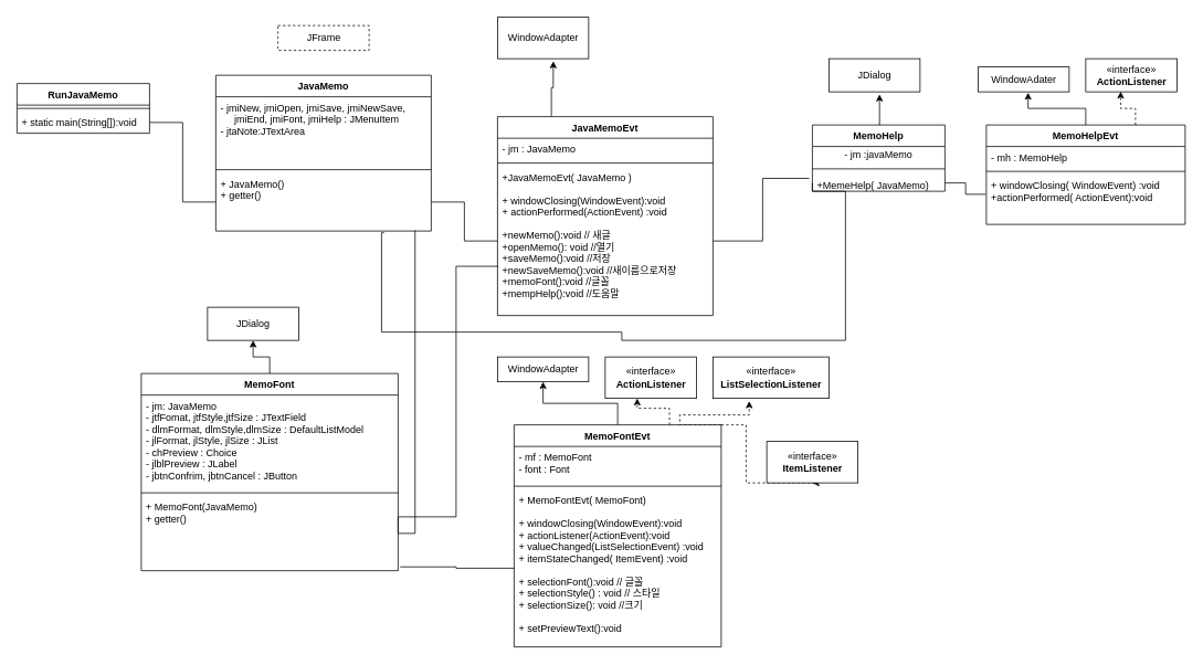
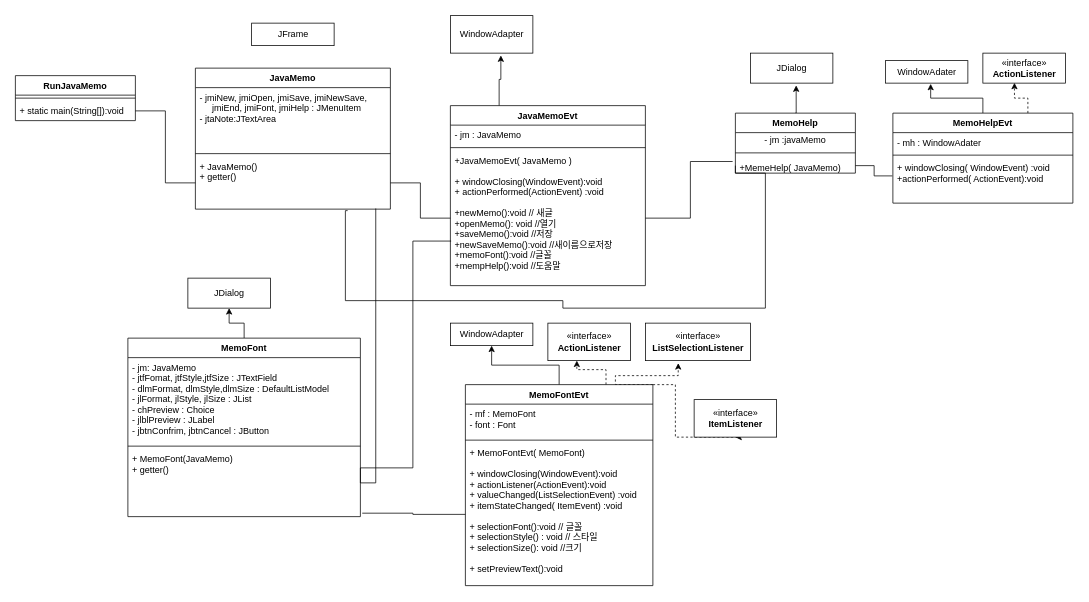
  <mxCell id="0" />
  <mxCell id="1" parent="0" />
  <mxCell id="2" value="RunJavaMemo" style="swimlane;fontStyle=1;align=center;verticalAlign=top;childLayout=stackLayout;horizontal=1;startSize=26;horizontalStack=0;resizeParent=1;resizeParentMax=0;resizeLast=0;collapsible=1;marginBottom=0;" parent="1" vertex="1"><mxGeometry x="20" y="100" width="160" height="60" as="geometry" /></mxCell>
  <mxCell id="3" value="" style="line;strokeWidth=1;fillColor=none;align=left;verticalAlign=middle;spacingTop=-1;spacingLeft=3;spacingRight=3;rotatable=0;labelPosition=right;points=[];portConstraint=eastwest;" parent="2" vertex="1"><mxGeometry y="26" width="160" height="8" as="geometry" /></mxCell>
  <mxCell id="4" value="+ static main(String[]):void" style="text;strokeColor=none;fillColor=none;align=left;verticalAlign=top;spacingLeft=4;spacingRight=4;overflow=hidden;rotatable=0;points=[[0,0.5],[1,0.5]];portConstraint=eastwest;" parent="2" vertex="1"><mxGeometry y="34" width="160" height="26" as="geometry" /></mxCell>
- <mxCell id="5" value="JFrame" style="html=1;dashed=1;" parent="1" vertex="1"><mxGeometry x="335" y="30" width="110" height="30" as="geometry" /></mxCell>
+ <mxCell id="5" value="JFrame" style="html=1;" parent="1" vertex="1"><mxGeometry x="335" y="30" width="110" height="30" as="geometry" /></mxCell>
  <mxCell id="6" value="JavaMemo" style="swimlane;fontStyle=1;align=center;verticalAlign=top;childLayout=stackLayout;horizontal=1;startSize=26;horizontalStack=0;resizeParent=1;resizeParentMax=0;resizeLast=0;collapsible=1;marginBottom=0;" parent="1" vertex="1"><mxGeometry x="260" y="90" width="260" height="188" as="geometry" /></mxCell>
  <mxCell id="7" value="- jmiNew, jmiOpen, jmiSave, jmiNewSave, &#10;     jmiEnd, jmiFont, jmiHelp : JMenuItem &#10;- jtaNote:JTextArea" style="text;strokeColor=none;fillColor=none;align=left;verticalAlign=top;spacingLeft=4;spacingRight=4;overflow=hidden;rotatable=0;points=[[0,0.5],[1,0.5]];portConstraint=eastwest;" parent="6" vertex="1"><mxGeometry y="26" width="260" height="84" as="geometry" /></mxCell>
  <mxCell id="8" value="" style="line;strokeWidth=1;fillColor=none;align=left;verticalAlign=middle;spacingTop=-1;spacingLeft=3;spacingRight=3;rotatable=0;labelPosition=right;points=[];portConstraint=eastwest;" parent="6" vertex="1"><mxGeometry y="110" width="260" height="8" as="geometry" /></mxCell>
  <mxCell id="9" value="+ JavaMemo()&#10;+ getter()" style="text;strokeColor=none;fillColor=none;align=left;verticalAlign=top;spacingLeft=4;spacingRight=4;overflow=hidden;rotatable=0;points=[[0,0.5],[1,0.5]];portConstraint=eastwest;" parent="6" vertex="1"><mxGeometry y="118" width="260" height="70" as="geometry" /></mxCell>
  <mxCell id="10" style="edgeStyle=orthogonalEdgeStyle;rounded=0;orthogonalLoop=1;jettySize=auto;html=1;exitX=1;exitY=0.5;exitDx=0;exitDy=0;entryX=0;entryY=0.5;entryDx=0;entryDy=0;endArrow=none;endFill=0;" parent="1" source="4" target="9" edge="1"><mxGeometry relative="1" as="geometry" /></mxCell>
  <mxCell id="11" value="WindowAdapter" style="html=1;" parent="1" vertex="1"><mxGeometry x="600" y="20" width="110" height="50" as="geometry" /></mxCell>
  <mxCell id="12" style="edgeStyle=orthogonalEdgeStyle;rounded=0;orthogonalLoop=1;jettySize=auto;html=1;exitX=0.25;exitY=0;exitDx=0;exitDy=0;entryX=0.612;entryY=1.061;entryDx=0;entryDy=0;entryPerimeter=0;endArrow=classic;endFill=1;" parent="1" source="13" target="11" edge="1"><mxGeometry relative="1" as="geometry" /></mxCell>
  <mxCell id="13" value="JavaMemoEvt" style="swimlane;fontStyle=1;align=center;verticalAlign=top;childLayout=stackLayout;horizontal=1;startSize=26;horizontalStack=0;resizeParent=1;resizeParentMax=0;resizeLast=0;collapsible=1;marginBottom=0;" parent="1" vertex="1"><mxGeometry x="600" y="140" width="260" height="240" as="geometry" /></mxCell>
  <mxCell id="14" value="- jm : JavaMemo" style="text;strokeColor=none;fillColor=none;align=left;verticalAlign=top;spacingLeft=4;spacingRight=4;overflow=hidden;rotatable=0;points=[[0,0.5],[1,0.5]];portConstraint=eastwest;" parent="13" vertex="1"><mxGeometry y="26" width="260" height="26" as="geometry" /></mxCell>
  <mxCell id="15" value="" style="line;strokeWidth=1;fillColor=none;align=left;verticalAlign=middle;spacingTop=-1;spacingLeft=3;spacingRight=3;rotatable=0;labelPosition=right;points=[];portConstraint=eastwest;" parent="13" vertex="1"><mxGeometry y="52" width="260" height="8" as="geometry" /></mxCell>
  <mxCell id="16" value="+JavaMemoEvt( JavaMemo )&#10;&#10;+ windowClosing(WindowEvent):void&#10;+ actionPerformed(ActionEvent) :void &#10;&#10;+newMemo():void // 새글&#10;+openMemo(): void //열기&#10;+saveMemo():void //저장&#10;+newSaveMemo():void //새이름으로저장&#10;+memoFont():void //글꼴&#10;+mempHelp():void //도움말" style="text;strokeColor=none;fillColor=none;align=left;verticalAlign=top;spacingLeft=4;spacingRight=4;overflow=hidden;rotatable=0;points=[[0,0.5],[1,0.5]];portConstraint=eastwest;" parent="13" vertex="1"><mxGeometry y="60" width="260" height="180" as="geometry" /></mxCell>
  <mxCell id="17" style="edgeStyle=orthogonalEdgeStyle;rounded=0;orthogonalLoop=1;jettySize=auto;html=1;exitX=1;exitY=0.5;exitDx=0;exitDy=0;endArrow=none;endFill=0;" parent="1" source="9" target="16" edge="1"><mxGeometry relative="1" as="geometry" /></mxCell>
  <mxCell id="18" value="JDialog" style="html=1;" parent="1" vertex="1"><mxGeometry x="250" y="370" width="110" height="40" as="geometry" /></mxCell>
  <mxCell id="19" style="edgeStyle=orthogonalEdgeStyle;rounded=0;orthogonalLoop=1;jettySize=auto;html=1;exitX=0.5;exitY=0;exitDx=0;exitDy=0;entryX=0.5;entryY=1;entryDx=0;entryDy=0;endArrow=classic;endFill=1;" parent="1" source="20" target="18" edge="1"><mxGeometry relative="1" as="geometry" /></mxCell>
  <mxCell id="20" value="MemoFont" style="swimlane;fontStyle=1;align=center;verticalAlign=top;childLayout=stackLayout;horizontal=1;startSize=26;horizontalStack=0;resizeParent=1;resizeParentMax=0;resizeLast=0;collapsible=1;marginBottom=0;" parent="1" vertex="1"><mxGeometry x="170" y="450" width="310" height="238" as="geometry" /></mxCell>
  <mxCell id="21" value="- jm: JavaMemo&#10;- jtfFomat, jtfStyle,jtfSize : JTextField&#10;- dlmFormat, dlmStyle,dlmSize : DefaultListModel&#10;- jlFormat, jlStyle, jlSize : JList&#10;- chPreview : Choice&#10;- jlblPreview : JLabel&#10;- jbtnConfrim, jbtnCancel : JButton" style="text;strokeColor=none;fillColor=none;align=left;verticalAlign=top;spacingLeft=4;spacingRight=4;overflow=hidden;rotatable=0;points=[[0,0.5],[1,0.5]];portConstraint=eastwest;" parent="20" vertex="1"><mxGeometry y="26" width="310" height="114" as="geometry" /></mxCell>
  <mxCell id="22" value="" style="line;strokeWidth=1;fillColor=none;align=left;verticalAlign=middle;spacingTop=-1;spacingLeft=3;spacingRight=3;rotatable=0;labelPosition=right;points=[];portConstraint=eastwest;" parent="20" vertex="1"><mxGeometry y="140" width="310" height="8" as="geometry" /></mxCell>
  <mxCell id="23" value="+ MemoFont(JavaMemo)&#10;+ getter()" style="text;strokeColor=none;fillColor=none;align=left;verticalAlign=top;spacingLeft=4;spacingRight=4;overflow=hidden;rotatable=0;points=[[0,0.5],[1,0.5]];portConstraint=eastwest;" parent="20" vertex="1"><mxGeometry y="148" width="310" height="90" as="geometry" /></mxCell>
  <mxCell id="24" style="edgeStyle=orthogonalEdgeStyle;rounded=0;orthogonalLoop=1;jettySize=auto;html=1;exitX=1;exitY=0.5;exitDx=0;exitDy=0;entryX=0.004;entryY=0.67;entryDx=0;entryDy=0;entryPerimeter=0;endArrow=none;endFill=0;" parent="1" source="23" target="16" edge="1"><mxGeometry relative="1" as="geometry"><Array as="points"><mxPoint x="550" y="623" /><mxPoint x="550" y="321" /></Array></mxGeometry></mxCell>
  <mxCell id="25" style="edgeStyle=orthogonalEdgeStyle;rounded=0;orthogonalLoop=1;jettySize=auto;html=1;entryX=0.925;entryY=0.988;entryDx=0;entryDy=0;entryPerimeter=0;endArrow=none;endFill=0;" parent="1" source="23" target="9" edge="1"><mxGeometry relative="1" as="geometry" /></mxCell>
  <mxCell id="26" value="WindowAdapter" style="html=1;" parent="1" vertex="1"><mxGeometry x="600" y="430" width="110" height="30" as="geometry" /></mxCell>
  <mxCell id="27" value="«interface»&lt;br&gt;&lt;b&gt;ActionListener&lt;/b&gt;" style="html=1;" parent="1" vertex="1"><mxGeometry x="730" y="430" width="110" height="50" as="geometry" /></mxCell>
  <mxCell id="28" style="edgeStyle=orthogonalEdgeStyle;rounded=0;orthogonalLoop=1;jettySize=auto;html=1;exitX=0.5;exitY=0;exitDx=0;exitDy=0;entryX=0.5;entryY=1;entryDx=0;entryDy=0;endArrow=classic;endFill=1;" parent="1" source="32" target="26" edge="1"><mxGeometry relative="1" as="geometry" /></mxCell>
  <mxCell id="29" style="edgeStyle=orthogonalEdgeStyle;rounded=0;orthogonalLoop=1;jettySize=auto;html=1;exitX=0.75;exitY=0;exitDx=0;exitDy=0;entryX=0.351;entryY=0.999;entryDx=0;entryDy=0;entryPerimeter=0;endArrow=classic;endFill=1;dashed=1;" parent="1" source="32" target="27" edge="1"><mxGeometry relative="1" as="geometry" /></mxCell>
  <mxCell id="30" style="edgeStyle=orthogonalEdgeStyle;rounded=0;orthogonalLoop=1;jettySize=auto;html=1;exitX=1;exitY=0;exitDx=0;exitDy=0;entryX=0.313;entryY=1.068;entryDx=0;entryDy=0;entryPerimeter=0;dashed=1;endArrow=classic;endFill=1;" parent="1" source="32" target="36" edge="1"><mxGeometry relative="1" as="geometry"><Array as="points"><mxPoint x="820" y="500" /><mxPoint x="904" y="500" /></Array></mxGeometry></mxCell>
  <mxCell id="31" style="edgeStyle=orthogonalEdgeStyle;rounded=0;orthogonalLoop=1;jettySize=auto;html=1;exitX=1;exitY=0;exitDx=0;exitDy=0;entryX=0.5;entryY=1;entryDx=0;entryDy=0;dashed=1;endArrow=classic;endFill=1;" parent="1" source="32" target="37" edge="1"><mxGeometry relative="1" as="geometry"><Array as="points"><mxPoint x="900" y="512" /><mxPoint x="900" y="582" /><mxPoint x="985" y="582" /></Array></mxGeometry></mxCell>
  <mxCell id="32" value="MemoFontEvt" style="swimlane;fontStyle=1;align=center;verticalAlign=top;childLayout=stackLayout;horizontal=1;startSize=26;horizontalStack=0;resizeParent=1;resizeParentMax=0;resizeLast=0;collapsible=1;marginBottom=0;" parent="1" vertex="1"><mxGeometry x="620" y="512" width="250" height="268" as="geometry" /></mxCell>
  <mxCell id="33" value="- mf : MemoFont&#10;- font : Font" style="text;strokeColor=none;fillColor=none;align=left;verticalAlign=top;spacingLeft=4;spacingRight=4;overflow=hidden;rotatable=0;points=[[0,0.5],[1,0.5]];portConstraint=eastwest;" parent="32" vertex="1"><mxGeometry y="26" width="250" height="44" as="geometry" /></mxCell>
  <mxCell id="34" value="" style="line;strokeWidth=1;fillColor=none;align=left;verticalAlign=middle;spacingTop=-1;spacingLeft=3;spacingRight=3;rotatable=0;labelPosition=right;points=[];portConstraint=eastwest;" parent="32" vertex="1"><mxGeometry y="70" width="250" height="8" as="geometry" /></mxCell>
  <mxCell id="35" value="+ MemoFontEvt( MemoFont)&#10;&#10;+ windowClosing(WindowEvent):void&#10;+ actionListener(ActionEvent):void&#10;+ valueChanged(ListSelectionEvent) :void&#10;+ itemStateChanged( ItemEvent) :void&#10;&#10;+ selectionFont():void // 글꼴&#10;+ selectionStyle() : void // 스타일&#10;+ selectionSize(): void //크기&#10;&#10;+ setPreviewText():void&#10;&#10;&#10;&#10;" style="text;strokeColor=none;fillColor=none;align=left;verticalAlign=top;spacingLeft=4;spacingRight=4;overflow=hidden;rotatable=0;points=[[0,0.5],[1,0.5]];portConstraint=eastwest;" parent="32" vertex="1"><mxGeometry y="78" width="250" height="190" as="geometry" /></mxCell>
  <mxCell id="36" value="«interface»&lt;br&gt;&lt;b&gt;ListSelectionListener&lt;/b&gt;" style="html=1;" parent="1" vertex="1"><mxGeometry x="860" y="430" width="140" height="50" as="geometry" /></mxCell>
  <mxCell id="37" value="«interface»&lt;br&gt;&lt;b&gt;ItemListener&lt;/b&gt;" style="html=1;" parent="1" vertex="1"><mxGeometry x="925" y="532" width="110" height="50" as="geometry" /></mxCell>
  <mxCell id="38" style="edgeStyle=orthogonalEdgeStyle;rounded=0;orthogonalLoop=1;jettySize=auto;html=1;exitX=0;exitY=0.5;exitDx=0;exitDy=0;entryX=1.008;entryY=0.949;entryDx=0;entryDy=0;entryPerimeter=0;endArrow=none;endFill=0;" parent="1" source="35" target="23" edge="1"><mxGeometry relative="1" as="geometry" /></mxCell>
  <mxCell id="39" value="JDialog" style="html=1;" parent="1" vertex="1"><mxGeometry x="1000" y="70" width="110" height="40" as="geometry" /></mxCell>
  <mxCell id="40" style="edgeStyle=orthogonalEdgeStyle;rounded=0;orthogonalLoop=1;jettySize=auto;html=1;exitX=0.5;exitY=1;exitDx=0;exitDy=0;endArrow=none;endFill=0;" parent="1" source="39" target="39" edge="1"><mxGeometry relative="1" as="geometry" /></mxCell>
  <mxCell id="41" style="edgeStyle=orthogonalEdgeStyle;rounded=0;orthogonalLoop=1;jettySize=auto;html=1;exitX=0.5;exitY=0;exitDx=0;exitDy=0;entryX=0.555;entryY=1.076;entryDx=0;entryDy=0;entryPerimeter=0;endArrow=classic;endFill=1;" parent="1" source="42" target="39" edge="1"><mxGeometry relative="1" as="geometry" /></mxCell>
  <mxCell id="42" value="MemoHelp" style="swimlane;fontStyle=1;align=center;verticalAlign=top;childLayout=stackLayout;horizontal=1;startSize=26;horizontalStack=0;resizeParent=1;resizeParentMax=0;resizeLast=0;collapsible=1;marginBottom=0;" parent="1" vertex="1"><mxGeometry x="980" y="150" width="160" height="80" as="geometry" /></mxCell>
  <mxCell id="43" value="- jm :javaMemo" style="text;html=1;strokeColor=none;fillColor=none;align=center;verticalAlign=middle;whiteSpace=wrap;rounded=0;" parent="42" vertex="1"><mxGeometry y="26" width="160" height="20" as="geometry" /></mxCell>
  <mxCell id="44" value="" style="line;strokeWidth=1;fillColor=none;align=center;verticalAlign=bottom;spacingTop=-1;spacingLeft=3;spacingRight=3;rotatable=0;labelPosition=right;points=[];portConstraint=eastwest;" parent="42" vertex="1"><mxGeometry y="46" width="160" height="14" as="geometry" /></mxCell>
  <mxCell id="45" value="+MemeHelp( JavaMemo)" style="text;strokeColor=none;fillColor=none;align=left;verticalAlign=top;spacingLeft=4;spacingRight=4;overflow=hidden;rotatable=0;points=[[0,0.5],[1,0.5]];portConstraint=eastwest;" parent="42" vertex="1"><mxGeometry y="60" width="160" height="20" as="geometry" /></mxCell>
  <mxCell id="46" style="edgeStyle=orthogonalEdgeStyle;rounded=0;orthogonalLoop=1;jettySize=auto;html=1;exitX=1;exitY=0.5;exitDx=0;exitDy=0;entryX=-0.023;entryY=0.226;entryDx=0;entryDy=0;entryPerimeter=0;endArrow=none;endFill=0;" parent="1" source="16" target="45" edge="1"><mxGeometry relative="1" as="geometry" /></mxCell>
  <mxCell id="47" value="WindowAdater" style="html=1;" parent="1" vertex="1"><mxGeometry x="1180" y="80" width="110" height="30" as="geometry" /></mxCell>
  <mxCell id="48" value="«interface»&lt;br&gt;&lt;b&gt;ActionListener&lt;/b&gt;" style="html=1;" parent="1" vertex="1"><mxGeometry x="1310" y="70" width="110" height="40" as="geometry" /></mxCell>
  <mxCell id="49" style="edgeStyle=orthogonalEdgeStyle;rounded=0;orthogonalLoop=1;jettySize=auto;html=1;exitX=0.5;exitY=0;exitDx=0;exitDy=0;entryX=0.549;entryY=1.032;entryDx=0;entryDy=0;entryPerimeter=0;endArrow=classic;endFill=1;" parent="1" source="51" target="47" edge="1"><mxGeometry relative="1" as="geometry" /></mxCell>
  <mxCell id="50" style="edgeStyle=orthogonalEdgeStyle;rounded=0;orthogonalLoop=1;jettySize=auto;html=1;exitX=0.75;exitY=0;exitDx=0;exitDy=0;entryX=0.383;entryY=0.99;entryDx=0;entryDy=0;entryPerimeter=0;endArrow=classic;endFill=1;dashed=1;" parent="1" source="51" target="48" edge="1"><mxGeometry relative="1" as="geometry" /></mxCell>
  <mxCell id="51" value="MemoHelpEvt" style="swimlane;fontStyle=1;align=center;verticalAlign=top;childLayout=stackLayout;horizontal=1;startSize=26;horizontalStack=0;resizeParent=1;resizeParentMax=0;resizeLast=0;collapsible=1;marginBottom=0;" parent="1" vertex="1"><mxGeometry x="1190" y="150" width="240" height="120" as="geometry" /></mxCell>
- <mxCell id="52" value="- mh : MemoHelp" style="text;strokeColor=none;fillColor=none;align=left;verticalAlign=top;spacingLeft=4;spacingRight=4;overflow=hidden;rotatable=0;points=[[0,0.5],[1,0.5]];portConstraint=eastwest;" parent="51" vertex="1"><mxGeometry y="26" width="240" height="26" as="geometry" /></mxCell>
+ <mxCell id="52" value="- mh : WindowAdater" style="text;strokeColor=none;fillColor=none;align=left;verticalAlign=top;spacingLeft=4;spacingRight=4;overflow=hidden;rotatable=0;points=[[0,0.5],[1,0.5]];portConstraint=eastwest;" parent="51" vertex="1"><mxGeometry y="26" width="240" height="26" as="geometry" /></mxCell>
  <mxCell id="53" value="" style="line;strokeWidth=1;fillColor=none;align=left;verticalAlign=middle;spacingTop=-1;spacingLeft=3;spacingRight=3;rotatable=0;labelPosition=right;points=[];portConstraint=eastwest;" parent="51" vertex="1"><mxGeometry y="52" width="240" height="8" as="geometry" /></mxCell>
  <mxCell id="54" value="+ windowClosing( WindowEvent) :void&#10;+actionPerformed( ActionEvent):void" style="text;strokeColor=none;fillColor=none;align=left;verticalAlign=top;spacingLeft=4;spacingRight=4;overflow=hidden;rotatable=0;points=[[0,0.5],[1,0.5]];portConstraint=eastwest;" parent="51" vertex="1"><mxGeometry y="60" width="240" height="60" as="geometry" /></mxCell>
  <mxCell id="55" style="edgeStyle=orthogonalEdgeStyle;rounded=0;orthogonalLoop=1;jettySize=auto;html=1;exitX=1;exitY=0.5;exitDx=0;exitDy=0;entryX=-0.003;entryY=0.395;entryDx=0;entryDy=0;entryPerimeter=0;endArrow=none;endFill=0;" parent="1" source="45" target="54" edge="1"><mxGeometry relative="1" as="geometry" /></mxCell>
  <mxCell id="56" style="edgeStyle=orthogonalEdgeStyle;rounded=0;orthogonalLoop=1;jettySize=auto;html=1;exitX=0;exitY=0.5;exitDx=0;exitDy=0;endArrow=none;endFill=0;" parent="1" source="45" edge="1"><mxGeometry relative="1" as="geometry"><mxPoint x="463" y="280" as="targetPoint" /><Array as="points"><mxPoint x="980" y="230" /><mxPoint x="1020" y="230" /><mxPoint x="1020" y="410" /><mxPoint x="750" y="410" /><mxPoint x="750" y="400" /><mxPoint x="460" y="400" /><mxPoint x="460" y="280" /></Array></mxGeometry></mxCell>
